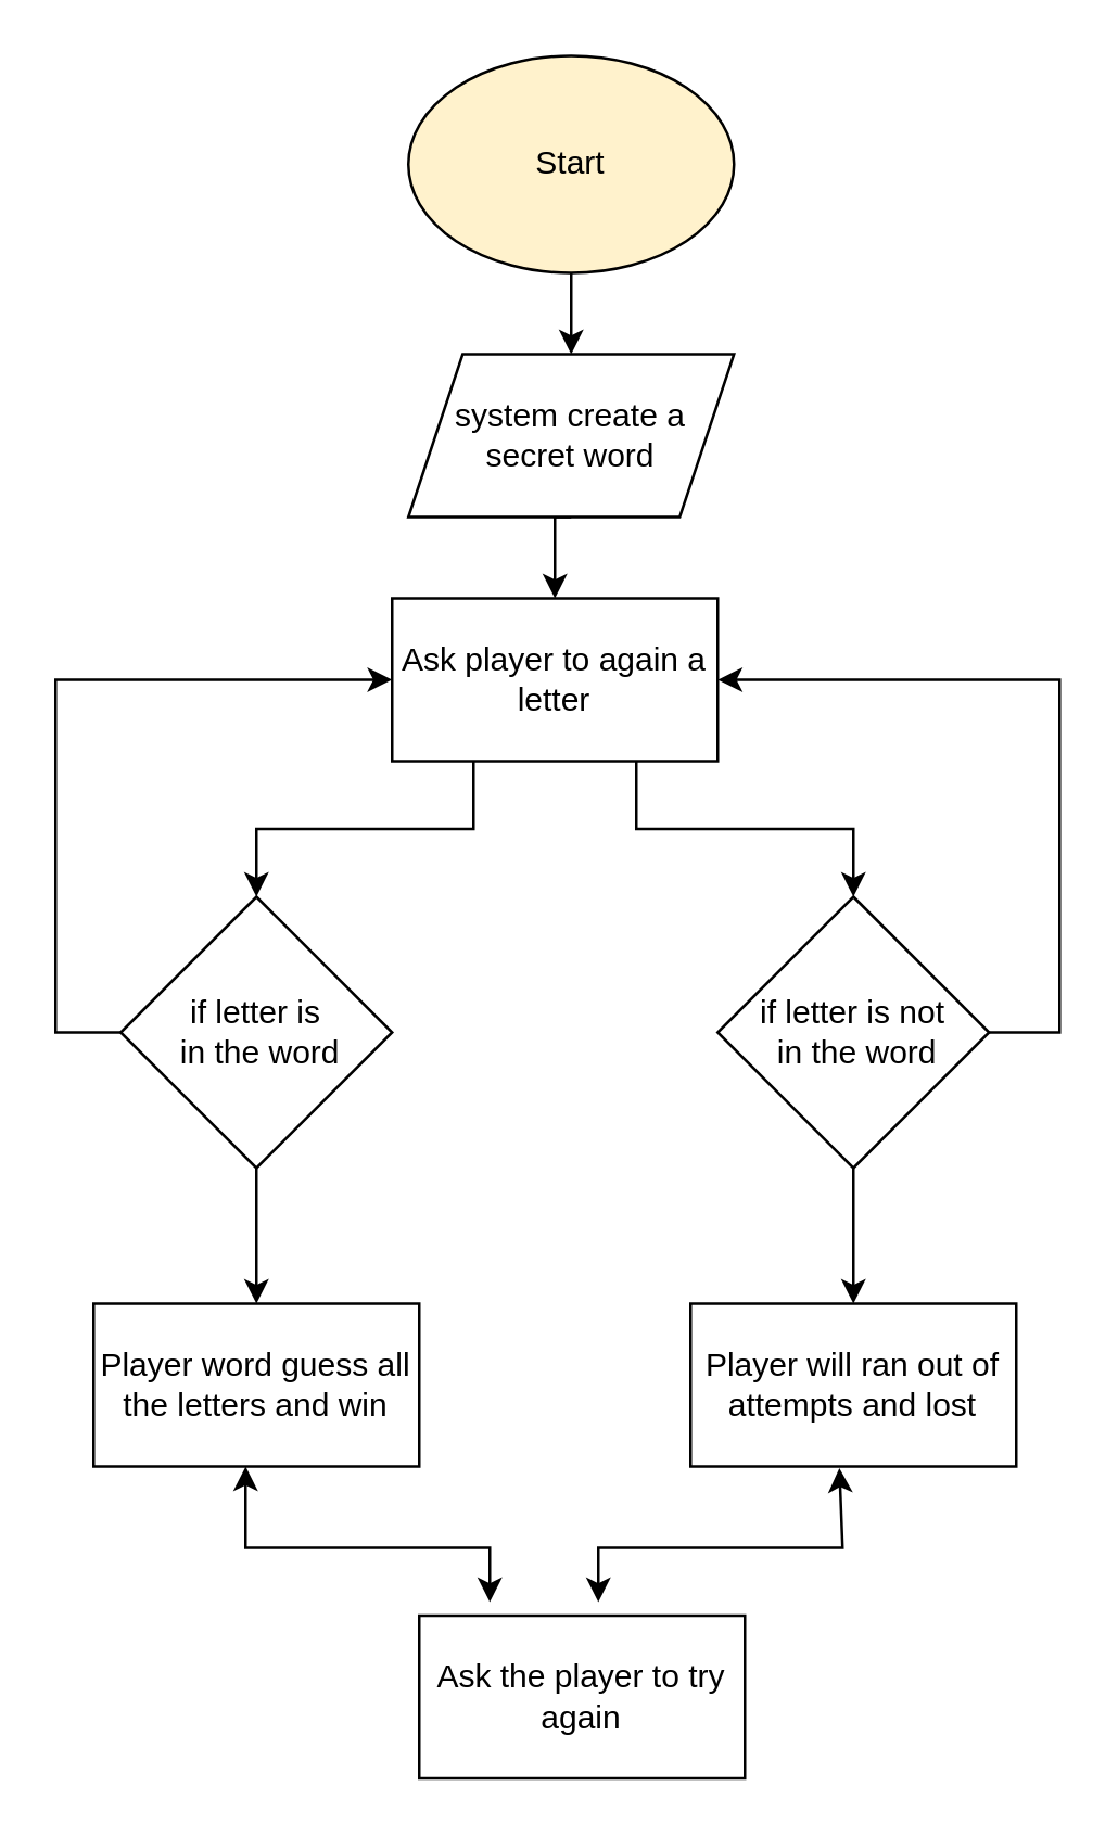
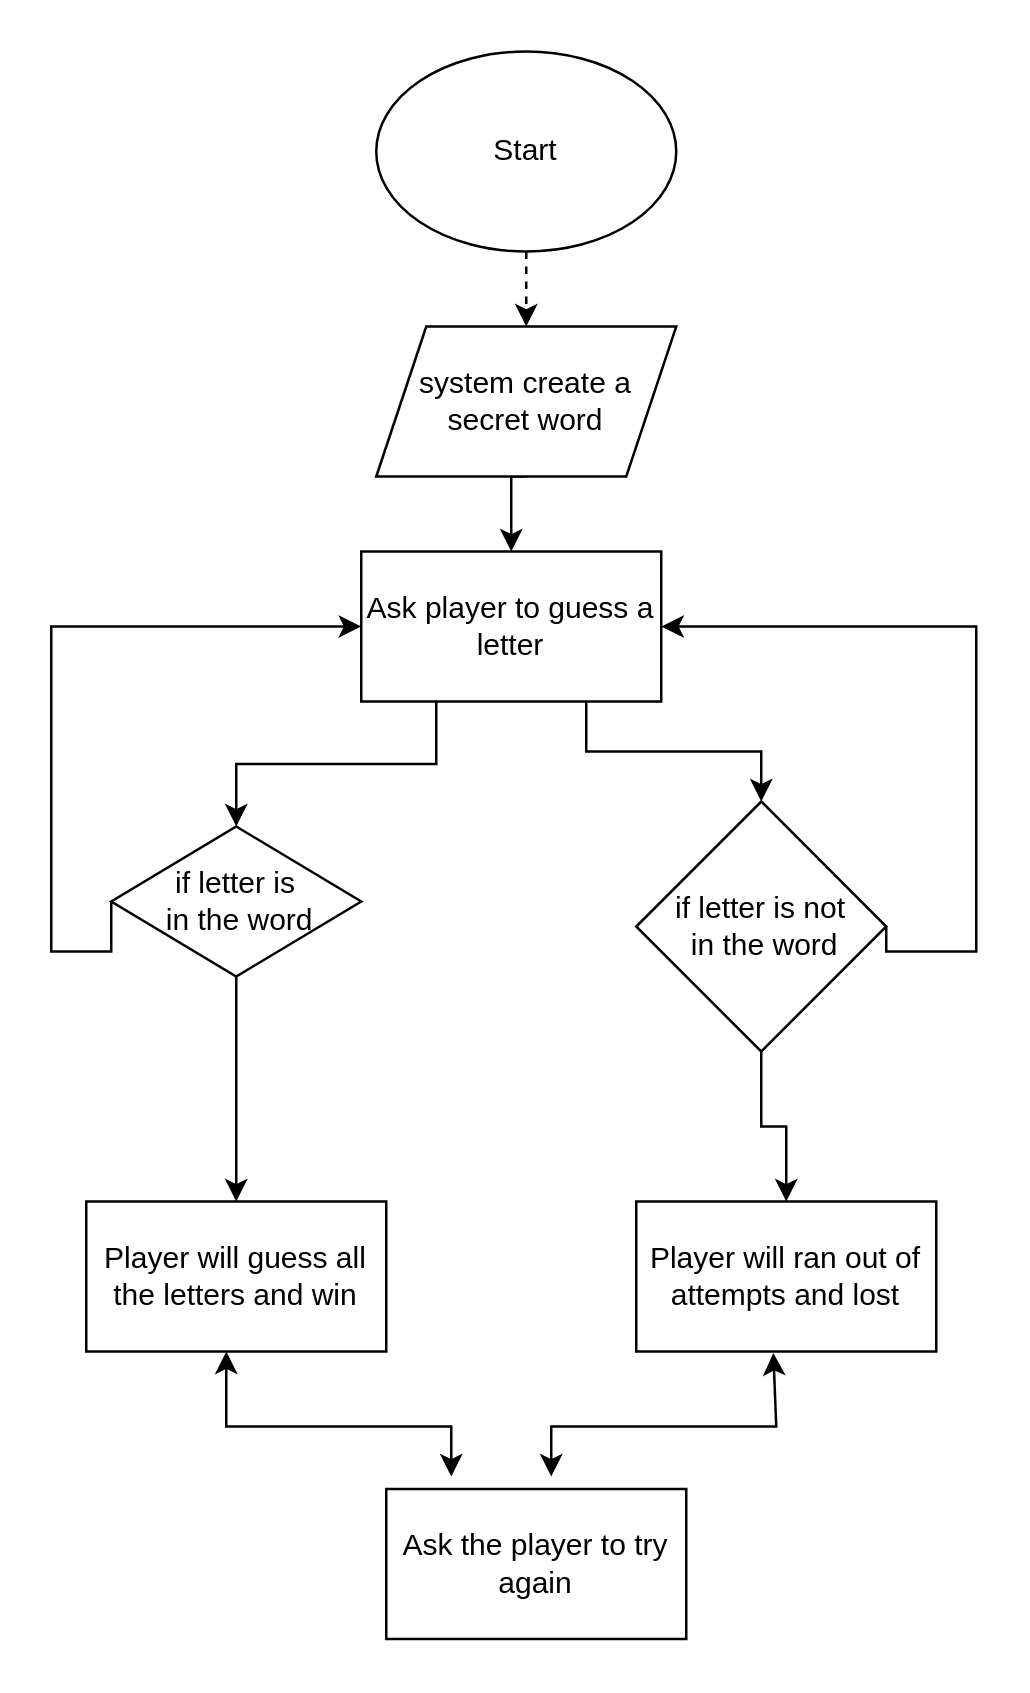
  <mxCell id="0" />
  <mxCell id="1" parent="0" />
- <mxCell id="2" style="edgeStyle=orthogonalEdgeStyle;rounded=0;orthogonalLoop=1;jettySize=auto;html=1;exitX=0.5;exitY=1;exitDx=0;exitDy=0;entryX=0.5;entryY=0;entryDx=0;entryDy=0;" parent="1" source="3" target="5" edge="1"><mxGeometry relative="1" as="geometry" /></mxCell>
- <mxCell id="3" value="Start" style="ellipse;whiteSpace=wrap;html=1;fillColor=#fff2cc;" parent="1" vertex="1"><mxGeometry x="150" y="20" width="120" height="80" as="geometry" /></mxCell>
+ <mxCell id="2" style="edgeStyle=orthogonalEdgeStyle;rounded=0;orthogonalLoop=1;jettySize=auto;html=1;exitX=0.5;exitY=1;exitDx=0;exitDy=0;entryX=0.5;entryY=0;entryDx=0;entryDy=0;dashed=1;" parent="1" source="3" target="5" edge="1"><mxGeometry relative="1" as="geometry" /></mxCell>
+ <mxCell id="3" value="Start" style="ellipse;whiteSpace=wrap;html=1;" parent="1" vertex="1"><mxGeometry x="150" y="20" width="120" height="80" as="geometry" /></mxCell>
  <mxCell id="4" style="edgeStyle=orthogonalEdgeStyle;rounded=0;orthogonalLoop=1;jettySize=auto;html=1;exitX=0.5;exitY=1;exitDx=0;exitDy=0;entryX=0.5;entryY=0;entryDx=0;entryDy=0;" parent="1" source="5" target="8" edge="1"><mxGeometry relative="1" as="geometry" /></mxCell>
  <mxCell id="5" value="system create a secret word&lt;br&gt;" style="shape=parallelogram;perimeter=parallelogramPerimeter;whiteSpace=wrap;html=1;fixedSize=1;" parent="1" vertex="1"><mxGeometry x="150" y="130" width="120" height="60" as="geometry" /></mxCell>
  <mxCell id="6" style="edgeStyle=orthogonalEdgeStyle;rounded=0;orthogonalLoop=1;jettySize=auto;html=1;exitX=0.25;exitY=1;exitDx=0;exitDy=0;entryX=0.5;entryY=0;entryDx=0;entryDy=0;" parent="1" source="8" target="14" edge="1"><mxGeometry relative="1" as="geometry"><mxPoint x="174" y="310" as="targetPoint" /></mxGeometry></mxCell>
  <mxCell id="7" style="edgeStyle=orthogonalEdgeStyle;rounded=0;orthogonalLoop=1;jettySize=auto;html=1;exitX=0.75;exitY=1;exitDx=0;exitDy=0;entryX=0.5;entryY=0;entryDx=0;entryDy=0;" parent="1" source="8" target="11" edge="1"><mxGeometry relative="1" as="geometry" /></mxCell>
- <mxCell id="8" value="Ask player to again a letter" style="rounded=0;whiteSpace=wrap;html=1;" parent="1" vertex="1"><mxGeometry x="144" y="220" width="120" height="60" as="geometry" /></mxCell>
+ <mxCell id="8" value="Ask player to guess a letter" style="rounded=0;whiteSpace=wrap;html=1;" parent="1" vertex="1"><mxGeometry x="144" y="220" width="120" height="60" as="geometry" /></mxCell>
  <mxCell id="9" style="edgeStyle=orthogonalEdgeStyle;rounded=0;orthogonalLoop=1;jettySize=auto;html=1;exitX=0.5;exitY=1;exitDx=0;exitDy=0;entryX=0.5;entryY=0;entryDx=0;entryDy=0;" parent="1" source="11" target="16" edge="1"><mxGeometry relative="1" as="geometry" /></mxCell>
  <mxCell id="10" style="edgeStyle=orthogonalEdgeStyle;rounded=0;orthogonalLoop=1;jettySize=auto;html=1;exitX=1;exitY=0.5;exitDx=0;exitDy=0;entryX=1;entryY=0.5;entryDx=0;entryDy=0;" parent="1" source="11" target="8" edge="1"><mxGeometry relative="1" as="geometry"><mxPoint x="270" y="250" as="targetPoint" /><Array as="points"><mxPoint x="390" y="380" /><mxPoint x="390" y="250" /></Array></mxGeometry></mxCell>
- <mxCell id="11" value="if letter is not&lt;br&gt;&amp;nbsp;in the word" style="rhombus;whiteSpace=wrap;html=1;" parent="1" vertex="1"><mxGeometry x="264" y="330" width="100" height="100" as="geometry" /></mxCell>
+ <mxCell id="11" value="if letter is not&lt;br&gt;&amp;nbsp;in the word" style="rhombus;whiteSpace=wrap;html=1;" parent="1" vertex="1"><mxGeometry x="254" y="320" width="100" height="100" as="geometry" /></mxCell>
  <mxCell id="12" style="edgeStyle=orthogonalEdgeStyle;rounded=0;orthogonalLoop=1;jettySize=auto;html=1;exitX=0.5;exitY=1;exitDx=0;exitDy=0;" parent="1" source="14" edge="1"><mxGeometry relative="1" as="geometry"><mxPoint x="94" y="480" as="targetPoint" /></mxGeometry></mxCell>
  <mxCell id="13" style="edgeStyle=orthogonalEdgeStyle;rounded=0;orthogonalLoop=1;jettySize=auto;html=1;exitX=0;exitY=0.5;exitDx=0;exitDy=0;" parent="1" source="14" edge="1"><mxGeometry relative="1" as="geometry"><mxPoint x="144" y="250" as="targetPoint" /><Array as="points"><mxPoint x="20" y="380" /><mxPoint x="20" y="250" /></Array></mxGeometry></mxCell>
- <mxCell id="14" value="if letter is&lt;br&gt;&amp;nbsp;in the word" style="rhombus;whiteSpace=wrap;html=1;" parent="1" vertex="1"><mxGeometry x="44" y="330" width="100" height="100" as="geometry" /></mxCell>
- <mxCell id="15" value="Player word guess all the letters and win" style="rounded=0;whiteSpace=wrap;html=1;" parent="1" vertex="1"><mxGeometry x="34" y="480" width="120" height="60" as="geometry" /></mxCell>
+ <mxCell id="14" value="if letter is&lt;br&gt;&amp;nbsp;in the word" style="rhombus;whiteSpace=wrap;html=1;" parent="1" vertex="1"><mxGeometry x="44" y="330" width="100" height="60" as="geometry" /></mxCell>
+ <mxCell id="15" value="Player will guess all the letters and win" style="rounded=0;whiteSpace=wrap;html=1;" parent="1" vertex="1"><mxGeometry x="34" y="480" width="120" height="60" as="geometry" /></mxCell>
  <mxCell id="16" value="Player will ran out of attempts and lost" style="rounded=0;whiteSpace=wrap;html=1;" parent="1" vertex="1"><mxGeometry x="254" y="480" width="120" height="60" as="geometry" /></mxCell>
  <mxCell id="17" value="Ask the player to try again" style="rounded=0;whiteSpace=wrap;html=1;" parent="1" vertex="1"><mxGeometry x="154" y="595" width="120" height="60" as="geometry" /></mxCell>
  <mxCell id="18" value="" style="endArrow=classic;startArrow=classic;html=1;rounded=0;exitX=0.467;exitY=1;exitDx=0;exitDy=0;exitPerimeter=0;" edge="1" parent="1" source="15"><mxGeometry width="50" height="50" relative="1" as="geometry"><mxPoint x="80" y="540" as="sourcePoint" /><mxPoint x="180" y="590" as="targetPoint" /><Array as="points"><mxPoint x="90" y="550" /><mxPoint x="90" y="570" /><mxPoint x="180" y="570" /></Array></mxGeometry></mxCell>
  <mxCell id="19" value="" style="endArrow=classic;startArrow=classic;html=1;rounded=0;exitX=0.457;exitY=1.01;exitDx=0;exitDy=0;exitPerimeter=0;" edge="1" parent="1" source="16"><mxGeometry width="50" height="50" relative="1" as="geometry"><mxPoint x="310" y="550" as="sourcePoint" /><mxPoint x="220" y="590" as="targetPoint" /><Array as="points"><mxPoint x="310" y="570" /><mxPoint x="220" y="570" /></Array></mxGeometry></mxCell>
